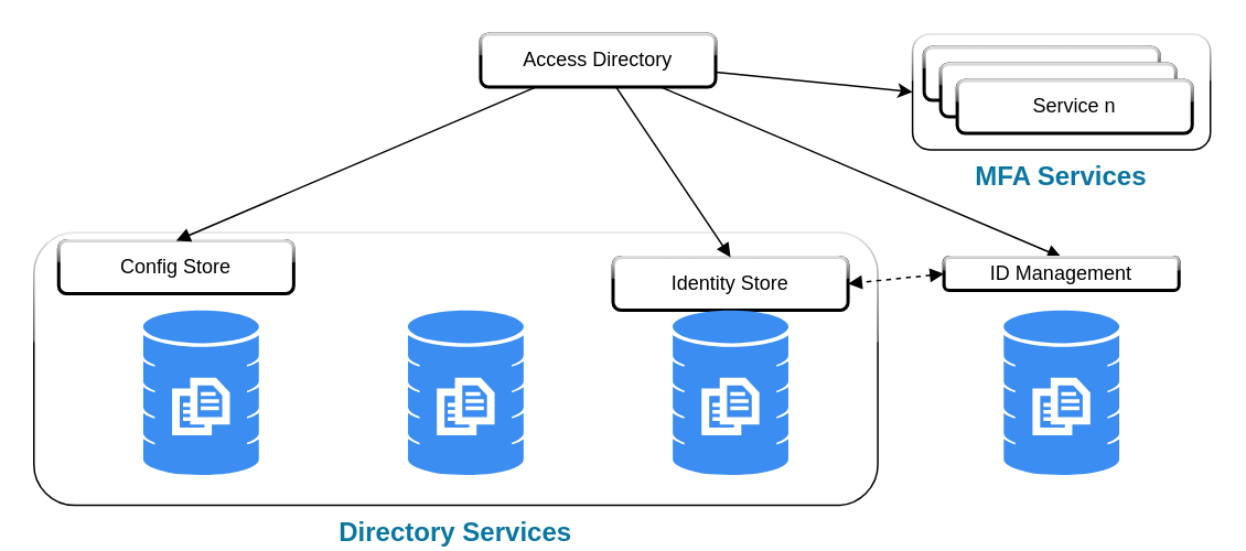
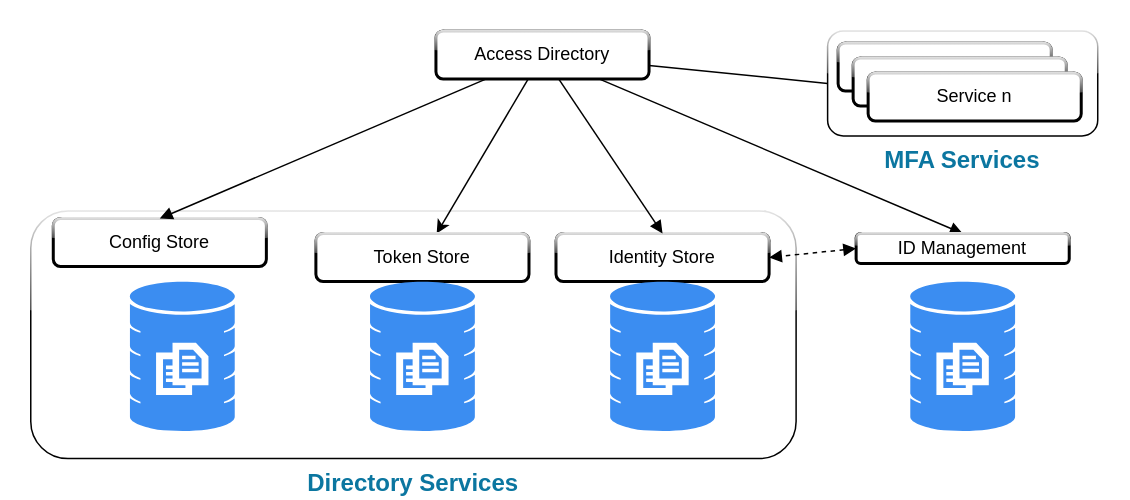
  <mxCell id="0" />
  <mxCell id="1" parent="0" />
  <mxCell id="2" value="MFA Services" style="rounded=1;whiteSpace=wrap;html=1;glass=1;labelPosition=center;verticalLabelPosition=bottom;align=center;verticalAlign=top;shadow=0;fontSize=16;fontColor=#0B76A0;fontStyle=1;textShadow=0;" vertex="1" parent="1"><mxGeometry x="551" y="20" width="180" height="70" as="geometry" /></mxCell>
  <mxCell id="3" value="Directory Services" style="rounded=1;whiteSpace=wrap;html=1;glass=1;labelPosition=center;verticalLabelPosition=bottom;align=center;verticalAlign=top;shadow=0;fontSize=16;fontColor=#0B76A0;fontStyle=1;textShadow=0;" parent="1" vertex="1"><mxGeometry x="20" y="140" width="510" height="165" as="geometry" /></mxCell>
  <mxCell id="4" style="startArrow=none;endArrow=block;entryX=0.5;entryY=0;entryDx=0;entryDy=0;shadow=0;textShadow=0;" parent="1" source="7" target="8" edge="1"><mxGeometry relative="1" as="geometry" /></mxCell>
- <mxCell id="6" style="rounded=0;orthogonalLoop=1;jettySize=auto;html=1;entryX=0;entryY=0.5;entryDx=0;entryDy=0;" edge="1" parent="1" source="7" target="2"><mxGeometry relative="1" as="geometry" /></mxCell>
+ <mxCell id="5" style="rounded=0;orthogonalLoop=1;jettySize=auto;html=1;shadow=0;textShadow=0;" parent="1" source="7" target="14" edge="1"><mxGeometry relative="1" as="geometry" /></mxCell>
+ <mxCell id="6" style="rounded=0;orthogonalLoop=1;jettySize=auto;html=1;entryX=0;entryY=0.5;entryDx=0;entryDy=0;endArrow=none;" edge="1" parent="1" source="7" target="2"><mxGeometry relative="1" as="geometry" /></mxCell>
  <mxCell id="7" value="Access Directory" style="whiteSpace=wrap;strokeWidth=2;glass=1;rounded=1;shadow=0;textShadow=0;" parent="1" vertex="1"><mxGeometry x="290" y="20" width="142" height="32" as="geometry" /></mxCell>
  <mxCell id="8" value="ID Management" style="whiteSpace=wrap;strokeWidth=2;glass=1;rounded=1;shadow=0;textShadow=0;" parent="1" vertex="1"><mxGeometry x="570" y="155" width="142" height="20" as="geometry" /></mxCell>
  <mxCell id="9" value="Identity Store" style="whiteSpace=wrap;strokeWidth=2;glass=1;rounded=1;shadow=0;textShadow=0;" parent="1" vertex="1"><mxGeometry x="370" y="154.997" width="142" height="32" as="geometry" /></mxCell>
  <mxCell id="10" value="Config Store" style="whiteSpace=wrap;strokeWidth=2;glass=1;rounded=1;shadow=0;textShadow=0;" parent="1" vertex="1"><mxGeometry x="35" y="144.997" width="142" height="32" as="geometry" /></mxCell>
  <mxCell id="11" value="" style="html=1;aspect=fixed;strokeColor=none;shadow=0;fillColor=#3B8DF1;verticalAlign=top;labelPosition=center;verticalLabelPosition=bottom;shape=mxgraph.gcp2.database_3;textShadow=0;" parent="1" vertex="1"><mxGeometry x="606" y="187" width="70" height="100" as="geometry" /></mxCell>
  <mxCell id="12" value="" style="html=1;aspect=fixed;strokeColor=none;shadow=0;fillColor=#3B8DF1;verticalAlign=top;labelPosition=center;verticalLabelPosition=bottom;shape=mxgraph.gcp2.database_3;textShadow=0;" parent="1" vertex="1"><mxGeometry x="86" y="187" width="70" height="100" as="geometry" /></mxCell>
  <mxCell id="13" value="" style="html=1;aspect=fixed;strokeColor=none;shadow=0;fillColor=#3B8DF1;verticalAlign=top;labelPosition=center;verticalLabelPosition=bottom;shape=mxgraph.gcp2.database_3;textShadow=0;" parent="1" vertex="1"><mxGeometry x="406" y="187" width="70" height="100" as="geometry" /></mxCell>
+ <mxCell id="14" value="Token Store" style="whiteSpace=wrap;strokeWidth=2;glass=1;rounded=1;shadow=0;textShadow=0;" parent="1" vertex="1"><mxGeometry x="210" y="154.997" width="142" height="32" as="geometry" /></mxCell>
  <mxCell id="15" value="" style="html=1;aspect=fixed;strokeColor=none;shadow=0;fillColor=#3B8DF1;verticalAlign=top;labelPosition=center;verticalLabelPosition=bottom;shape=mxgraph.gcp2.database_3;textShadow=0;" parent="1" vertex="1"><mxGeometry x="246" y="187" width="70" height="100" as="geometry" /></mxCell>
  <mxCell id="16" value="" style="startArrow=none;endArrow=block;entryX=0.5;entryY=0;entryDx=0;entryDy=0;shadow=0;textShadow=0;" parent="1" source="7" target="10" edge="1"><mxGeometry relative="1" as="geometry"><mxPoint x="330" y="5" as="sourcePoint" /><mxPoint x="307.5" y="125" as="targetPoint" /></mxGeometry></mxCell>
  <mxCell id="17" value="" style="startArrow=none;endArrow=block;entryX=0.5;entryY=0;entryDx=0;entryDy=0;shadow=0;textShadow=0;" parent="1" source="7" target="9" edge="1"><mxGeometry relative="1" as="geometry"><mxPoint x="530" y="115" as="targetPoint" /></mxGeometry></mxCell>
  <mxCell id="18" style="startArrow=block;endArrow=block;dashed=1;shadow=0;entryX=1;entryY=0.5;entryDx=0;entryDy=0;exitX=0;exitY=0.5;exitDx=0;exitDy=0;textShadow=0;" parent="1" source="8" target="9" edge="1"><mxGeometry relative="1" as="geometry"><mxPoint x="810" y="60" as="sourcePoint" /></mxGeometry></mxCell>
  <mxCell id="19" value="" style="group" vertex="1" connectable="0" parent="1"><mxGeometry x="558" y="28" width="162" height="52" as="geometry" /></mxCell>
  <mxCell id="20" value="service 1" style="whiteSpace=wrap;strokeWidth=2;glass=1;rounded=1;shadow=0;textShadow=0;labelBorderColor=none;" vertex="1" parent="19"><mxGeometry width="142" height="32" as="geometry" /></mxCell>
  <mxCell id="21" value="service ..." style="whiteSpace=wrap;strokeWidth=2;glass=1;rounded=1;shadow=0;textShadow=0;labelBorderColor=none;" vertex="1" parent="19"><mxGeometry x="10" y="10" width="142" height="32" as="geometry" /></mxCell>
  <mxCell id="22" value="Service n" style="whiteSpace=wrap;strokeWidth=2;glass=1;rounded=1;shadow=0;textShadow=0;labelBorderColor=none;" vertex="1" parent="19"><mxGeometry x="20" y="20" width="142" height="32" as="geometry" /></mxCell>
